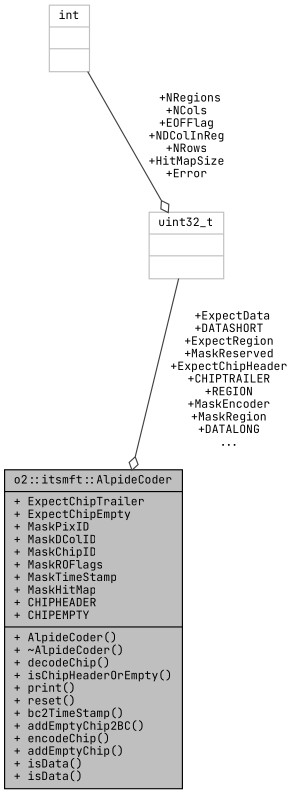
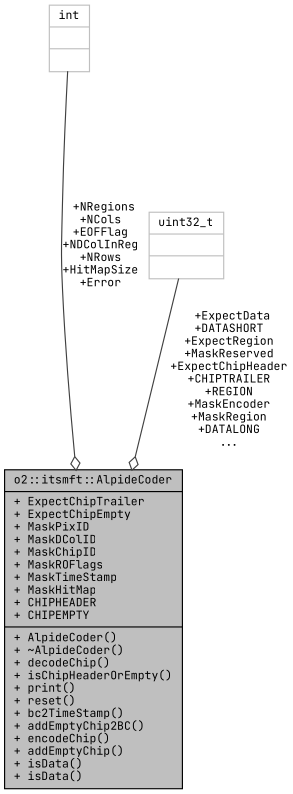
  digraph {
    fontname="JetBrains Mono"
    node [color=grey75 fontname="JetBrains Mono" fontsize=10 shape=record]
    edge [arrowhead=odiamond color=grey25 fontname="JetBrains Mono" fontsize=10 labelfontname=Helvetica labelfontsize=10 style=solid]
    n1 [color=black fillcolor=grey75 fontcolor=black height=0.2 label="{o2::itsmft::AlpideCoder\n|+ ExpectChipTrailer\l+ ExpectChipEmpty\l+ MaskPixID\l+ MaskDColID\l+ MaskChipID\l+ MaskROFlags\l+ MaskTimeStamp\l+ MaskHitMap\l+ CHIPHEADER\l+ CHIPEMPTY\l|+ AlpideCoder()\l+ ~AlpideCoder()\l+ decodeChip()\l+ isChipHeaderOrEmpty()\l+ print()\l+ reset()\l+ bc2TimeStamp()\l+ addEmptyChip2BC()\l+ encodeChip()\l+ addEmptyChip()\l+ isData()\l+ isData()\l}" style=filled width=0.4]
    n2 [height=0.2 label="{uint32_t\n||}" width=0.4]
    n3 [height=0.2 label="{int\n||}" width=0.4]
    n2 -> n1 [label=" +ExpectData\n+DATASHORT\n+ExpectRegion\n+MaskReserved\n+ExpectChipHeader\n+CHIPTRAILER\n+REGION\n+MaskEncoder\n+MaskRegion\n+DATALONG\n..."]
-   n3 -> n2 [label=" +NRegions\n+NCols\n+EOFFlag\n+NDColInReg\n+NRows\n+HitMapSize\n+Error"]
+   n3 -> n1 [label=" +NRegions\n+NCols\n+EOFFlag\n+NDColInReg\n+NRows\n+HitMapSize\n+Error"]
  }
